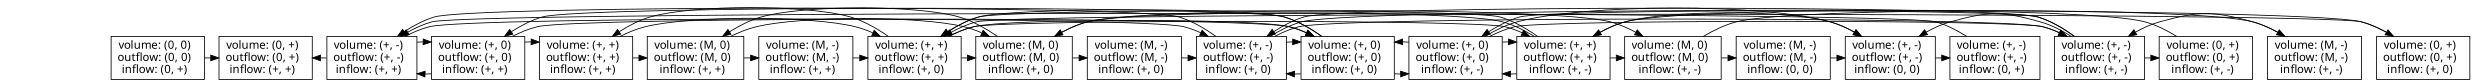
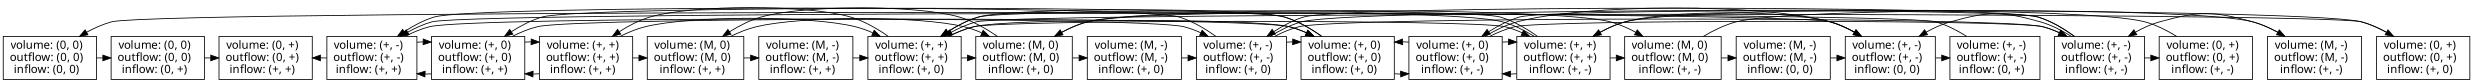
  digraph {
    fontname="Noto Sans"
    node [fontname="Noto Sans" shape=box]
    edge [constraint=false fontname="Noto Sans"]
+   n1 [label="volume: (0, 0)  \noutflow: (0, 0)  \ninflow: (0, 0)  "]
    n2 [label="volume: (0, 0)  \noutflow: (0, 0)  \ninflow: (0, +)  "]
    n3 [label="volume: (0, +)  \noutflow: (0, +)  \ninflow: (+, +)  "]
    n4 [label="volume: (+, +)  \noutflow: (+, +)  \ninflow: (+, +)  "]
    n5 [label="volume: (M, 0)  \noutflow: (M, 0)  \ninflow: (+, +)  "]
    n6 [label="volume: (+, 0)  \noutflow: (+, 0)  \ninflow: (+, +)  "]
    n7 [label="volume: (+, +)  \noutflow: (+, +)  \ninflow: (+, 0)  "]
    n8 [label="volume: (M, -)  \noutflow: (M, -)  \ninflow: (+, +)  "]
    n9 [label="volume: (M, 0)  \noutflow: (M, 0)  \ninflow: (+, 0)  "]
    n10 [label="volume: (+, -)  \noutflow: (+, -)  \ninflow: (+, +)  "]
    n11 [label="volume: (+, 0)  \noutflow: (+, 0)  \ninflow: (+, 0)  "]
    n12 [label="volume: (+, +)  \noutflow: (+, +)  \ninflow: (+, -)  "]
    n13 [label="volume: (M, -)  \noutflow: (M, -)  \ninflow: (+, 0)  "]
    n14 [label="volume: (M, 0)  \noutflow: (M, 0)  \ninflow: (+, -)  "]
    n15 [label="volume: (+, -)  \noutflow: (+, -)  \ninflow: (+, 0)  "]
    n16 [label="volume: (+, 0)  \noutflow: (+, 0)  \ninflow: (+, -)  "]
    n17 [label="volume: (+, -)  \noutflow: (+, -)  \ninflow: (0, 0)  "]
    n18 [label="volume: (M, -)  \noutflow: (M, -)  \ninflow: (0, 0)  "]
    n19 [label="volume: (M, -)  \noutflow: (M, -)  \ninflow: (+, -)  "]
    n20 [label="volume: (0, +)  \noutflow: (0, +)  \ninflow: (+, 0)  "]
    n21 [label="volume: (+, -)  \noutflow: (+, -)  \ninflow: (+, -)  "]
    n22 [label="volume: (+, -)  \noutflow: (+, -)  \ninflow: (0, +)  "]
    n23 [label="volume: (0, +)  \noutflow: (0, +)  \ninflow: (+, -)  "]
+   n1 -> n2
    n2 -> n3
    n4 -> n5
+   n4 -> n6
    n4 -> n7
    n5 -> n8
    n5 -> n9
    n6 -> n4
    n6 -> n10
    n6 -> n11
    n7 -> n4
    n7 -> n9
    n7 -> n11
    n7 -> n12
    n8 -> n7
    n9 -> n5
    n9 -> n13
    n9 -> n14
    n10 -> n3
    n10 -> n6
    n10 -> n15
    n11 -> n6
    n11 -> n7
-   n11 -> n15
    n11 -> n16
    n12 -> n7
    n12 -> n9
    n12 -> n14
    n12 -> n16
    n12 -> n17
    n13 -> n15
    n14 -> n18
    n14 -> n19
    n15 -> n10
    n15 -> n11
    n15 -> n20
    n15 -> n21
    n16 -> n11
    n16 -> n12
    n16 -> n17
    n16 -> n21
+   n17 -> n1
    n17 -> n22
    n18 -> n17
    n19 -> n21
    n20 -> n7
    n21 -> n15
    n21 -> n16
    n21 -> n17
    n21 -> n23
    n22 -> n10
    n23 -> n12
  }
